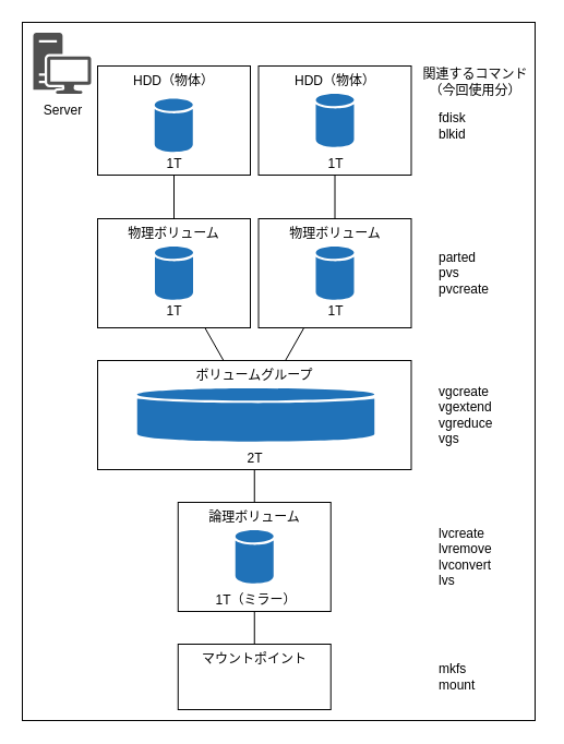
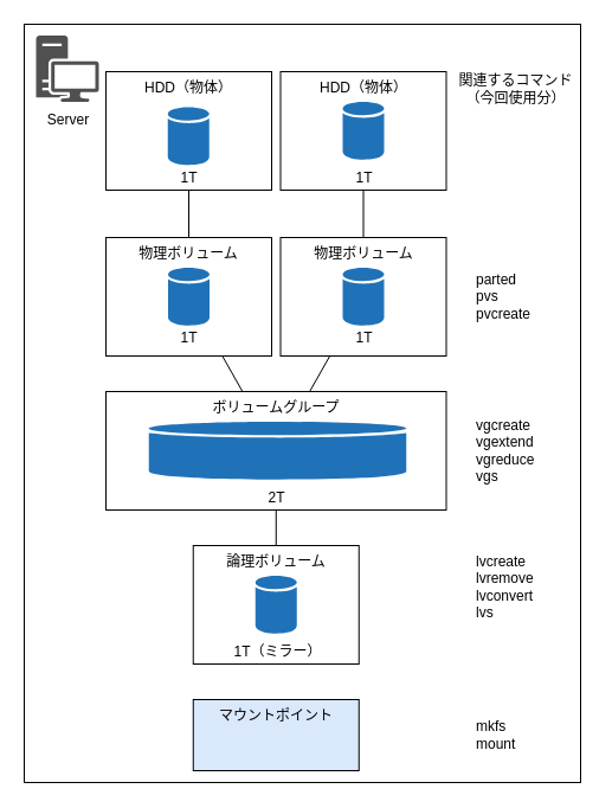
  <mxCell id="0" />
  <mxCell id="1" parent="0" />
  <mxCell id="2" value="" style="rounded=0;whiteSpace=wrap;html=1;" parent="1" vertex="1"><mxGeometry width="470" height="640" as="geometry" x="20" y="20" /></mxCell>
  <mxCell id="3" value="HDD（物体）" style="rounded=0;whiteSpace=wrap;html=1;align=center;verticalAlign=top;" parent="1" vertex="1"><mxGeometry x="89" y="60" width="140" height="100" as="geometry" /></mxCell>
  <mxCell id="4" value="" style="sketch=0;shadow=0;dashed=0;html=1;strokeColor=none;labelPosition=center;verticalLabelPosition=bottom;verticalAlign=top;outlineConnect=0;align=center;shape=mxgraph.office.databases.database;fillColor=#2072B8;" parent="1" vertex="1"><mxGeometry x="141.25" y="90" width="35" height="49" as="geometry" /></mxCell>
  <mxCell id="5" value="" style="sketch=0;pointerEvents=1;shadow=0;dashed=0;html=1;strokeColor=none;fillColor=#505050;labelPosition=center;verticalLabelPosition=bottom;verticalAlign=top;outlineConnect=0;align=center;shape=mxgraph.office.devices.workstation;" parent="1" vertex="1"><mxGeometry x="30" y="29.5" width="53" height="56" as="geometry" /></mxCell>
  <mxCell id="6" value="HDD（物体）" style="rounded=0;whiteSpace=wrap;html=1;align=center;verticalAlign=top;" parent="1" vertex="1"><mxGeometry x="236.5" y="60" width="140" height="100" as="geometry" /></mxCell>
  <mxCell id="7" value="" style="sketch=0;shadow=0;dashed=0;html=1;strokeColor=none;labelPosition=center;verticalLabelPosition=bottom;verticalAlign=top;outlineConnect=0;align=center;shape=mxgraph.office.databases.database;fillColor=#2072B8;" parent="1" vertex="1"><mxGeometry x="289" y="85.5" width="35" height="49" as="geometry" /></mxCell>
  <mxCell id="8" style="edgeStyle=none;html=1;exitX=0.5;exitY=0;exitDx=0;exitDy=0;entryX=0.5;entryY=1;entryDx=0;entryDy=0;endArrow=none;endFill=0;" parent="1" source="10" target="3" edge="1"><mxGeometry relative="1" as="geometry" /></mxCell>
  <mxCell id="9" style="edgeStyle=none;html=1;endArrow=none;endFill=0;" parent="1" source="10" target="16" edge="1"><mxGeometry relative="1" as="geometry" /></mxCell>
  <mxCell id="10" value="物理ボリューム" style="rounded=0;whiteSpace=wrap;html=1;align=center;verticalAlign=top;" parent="1" vertex="1"><mxGeometry x="89" y="200" width="140" height="100" as="geometry" /></mxCell>
  <mxCell id="11" value="" style="sketch=0;shadow=0;dashed=0;html=1;strokeColor=none;labelPosition=center;verticalLabelPosition=bottom;verticalAlign=top;outlineConnect=0;align=center;shape=mxgraph.office.databases.database;fillColor=#2072B8;" parent="1" vertex="1"><mxGeometry x="141.5" y="225.5" width="35" height="49" as="geometry" /></mxCell>
  <mxCell id="12" style="edgeStyle=none;html=1;entryX=0.5;entryY=1;entryDx=0;entryDy=0;endArrow=none;endFill=0;" parent="1" source="14" target="6" edge="1"><mxGeometry relative="1" as="geometry" /></mxCell>
  <mxCell id="13" style="edgeStyle=none;html=1;endArrow=none;endFill=0;" parent="1" source="14" target="16" edge="1"><mxGeometry relative="1" as="geometry" /></mxCell>
  <mxCell id="14" value="物理ボリューム" style="rounded=0;whiteSpace=wrap;html=1;align=center;verticalAlign=top;" parent="1" vertex="1"><mxGeometry x="236.5" y="200" width="140" height="100" as="geometry" /></mxCell>
  <mxCell id="15" value="" style="sketch=0;shadow=0;dashed=0;html=1;strokeColor=none;labelPosition=center;verticalLabelPosition=bottom;verticalAlign=top;outlineConnect=0;align=center;shape=mxgraph.office.databases.database;fillColor=#2072B8;" parent="1" vertex="1"><mxGeometry x="289" y="225.5" width="35" height="49" as="geometry" /></mxCell>
  <mxCell id="16" value="ボリュームグループ" style="rounded=0;whiteSpace=wrap;html=1;align=center;verticalAlign=top;" parent="1" vertex="1"><mxGeometry x="89" y="330" width="287.5" height="100" as="geometry" /></mxCell>
  <mxCell id="17" value="" style="sketch=0;shadow=0;dashed=0;html=1;strokeColor=none;labelPosition=center;verticalLabelPosition=bottom;verticalAlign=top;outlineConnect=0;align=center;shape=mxgraph.office.databases.database;fillColor=#2072B8;" parent="1" vertex="1"><mxGeometry x="125.25" y="355.5" width="217.5" height="49" as="geometry" /></mxCell>
  <mxCell id="18" style="edgeStyle=none;html=1;entryX=0.5;entryY=1;entryDx=0;entryDy=0;endArrow=none;endFill=0;" parent="1" source="19" target="16" edge="1"><mxGeometry relative="1" as="geometry" /></mxCell>
  <mxCell id="19" value="論理ボリューム" style="rounded=0;whiteSpace=wrap;html=1;align=center;verticalAlign=top;" parent="1" vertex="1"><mxGeometry x="162.75" y="460" width="140" height="100" as="geometry" /></mxCell>
  <mxCell id="20" value="" style="sketch=0;shadow=0;dashed=0;html=1;strokeColor=none;labelPosition=center;verticalLabelPosition=bottom;verticalAlign=top;outlineConnect=0;align=center;shape=mxgraph.office.databases.database;fillColor=#2072B8;" parent="1" vertex="1"><mxGeometry x="215.25" y="485.5" width="35" height="49" as="geometry" /></mxCell>
- <mxCell id="21" style="edgeStyle=none;html=1;entryX=0.5;entryY=1;entryDx=0;entryDy=0;endArrow=none;endFill=0;" parent="1" source="22" target="19" edge="1"><mxGeometry relative="1" as="geometry" /></mxCell>
- <mxCell id="22" value="マウントポイント" style="rounded=0;whiteSpace=wrap;html=1;align=center;verticalAlign=top;" parent="1" vertex="1"><mxGeometry x="162.75" y="590" width="140" height="60" as="geometry" /></mxCell>
- <mxCell id="23" value="&lt;div&gt;fdisk&lt;/div&gt;&lt;div&gt;blkid&lt;br&gt;&lt;/div&gt;" style="text;html=1;align=left;verticalAlign=middle;resizable=0;points=[];autosize=1;strokeColor=none;fillColor=none;" parent="1" vertex="1"><mxGeometry x="400" y="94.5" width="50" height="40" as="geometry" /></mxCell>
+ <mxCell id="22" value="マウントポイント" style="rounded=0;whiteSpace=wrap;html=1;align=center;verticalAlign=top;fillColor=#dae8fc;" parent="1" vertex="1"><mxGeometry x="162.75" y="590" width="140" height="60" as="geometry" /></mxCell>
  <mxCell id="24" value="&lt;div&gt;&lt;span style=&quot;text-align: center;&quot;&gt;parted&lt;/span&gt;&lt;br&gt;&lt;/div&gt;&lt;div&gt;pvs&lt;/div&gt;&lt;div&gt;pvcreate&lt;/div&gt;" style="text;html=1;align=left;verticalAlign=middle;resizable=0;points=[];autosize=1;strokeColor=none;fillColor=none;" parent="1" vertex="1"><mxGeometry x="400" y="220" width="70" height="60" as="geometry" /></mxCell>
  <mxCell id="25" value="&lt;div&gt;vgcreate&lt;/div&gt;&lt;div&gt;vgextend&lt;/div&gt;&lt;div&gt;vgreduce&lt;/div&gt;&lt;div&gt;vgs&lt;/div&gt;" style="text;html=1;align=left;verticalAlign=middle;resizable=0;points=[];autosize=1;strokeColor=none;fillColor=none;" parent="1" vertex="1"><mxGeometry x="400" y="345" width="70" height="70" as="geometry" /></mxCell>
- <mxCell id="26" value="&lt;div&gt;lvcreate&lt;/div&gt;&lt;div&gt;lvremove&lt;/div&gt;&lt;div&gt;&lt;span style=&quot;background-color: initial;&quot;&gt;lvconvert&lt;/span&gt;&lt;br&gt;&lt;/div&gt;&lt;div&gt;lvs&lt;span style=&quot;background-color: initial;&quot;&gt;&lt;br&gt;&lt;/span&gt;&lt;/div&gt;" style="text;html=1;align=left;verticalAlign=middle;resizable=0;points=[];autosize=1;strokeColor=none;fillColor=none;" parent="1" vertex="1"><mxGeometry x="400" y="475" width="70" height="70" as="geometry" /></mxCell>
+ <mxCell id="26" value="&lt;div&gt;lvcreate&lt;/div&gt;&lt;div&gt;lvremove&lt;/div&gt;&lt;div&gt;&lt;span style=&quot;background-color: initial;&quot;&gt;lvconvert&lt;/span&gt;&lt;br&gt;&lt;/div&gt;&lt;div&gt;lvs&lt;span style=&quot;background-color: initial;&quot;&gt;&lt;br&gt;&lt;/span&gt;&lt;/div&gt;" style="text;html=1;align=left;verticalAlign=middle;resizable=0;points=[];autosize=1;strokeColor=none;fillColor=none;" parent="1" vertex="1"><mxGeometry x="400" y="460" width="70" height="70" as="geometry" /></mxCell>
  <mxCell id="27" value="&lt;div&gt;&lt;span style=&quot;background-color: initial;&quot;&gt;mkfs&lt;/span&gt;&lt;br&gt;&lt;/div&gt;&lt;div&gt;mount&lt;/div&gt;" style="text;html=1;align=left;verticalAlign=middle;resizable=0;points=[];autosize=1;strokeColor=none;fillColor=none;" parent="1" vertex="1"><mxGeometry x="400" y="600" width="60" height="40" as="geometry" /></mxCell>
  <mxCell id="28" value="関連するコマンド&lt;br&gt;（今回使用分）" style="text;html=1;align=center;verticalAlign=middle;resizable=0;points=[];autosize=1;strokeColor=none;fillColor=none;" parent="1" vertex="1"><mxGeometry x="375" y="54.5" width="120" height="40" as="geometry" /></mxCell>
  <mxCell id="29" value="1T" style="text;html=1;align=center;verticalAlign=middle;resizable=0;points=[];autosize=1;strokeColor=none;fillColor=none;" parent="1" vertex="1"><mxGeometry x="139" y="134.5" width="40" height="30" as="geometry" /></mxCell>
  <mxCell id="30" value="1T" style="text;html=1;align=center;verticalAlign=middle;resizable=0;points=[];autosize=1;strokeColor=none;fillColor=none;" parent="1" vertex="1"><mxGeometry x="286.5" y="134.5" width="40" height="30" as="geometry" /></mxCell>
  <mxCell id="31" value="1T" style="text;html=1;align=center;verticalAlign=middle;resizable=0;points=[];autosize=1;strokeColor=none;fillColor=none;" parent="1" vertex="1"><mxGeometry x="139" y="270" width="40" height="30" as="geometry" /></mxCell>
  <mxCell id="32" value="1T" style="text;html=1;align=center;verticalAlign=middle;resizable=0;points=[];autosize=1;strokeColor=none;fillColor=none;" parent="1" vertex="1"><mxGeometry x="286.5" y="270" width="40" height="30" as="geometry" /></mxCell>
  <mxCell id="33" value="2T" style="text;html=1;align=center;verticalAlign=middle;resizable=0;points=[];autosize=1;strokeColor=none;fillColor=none;" parent="1" vertex="1"><mxGeometry x="212.75" y="404.5" width="40" height="30" as="geometry" /></mxCell>
  <mxCell id="34" value="1T（ミラー）" style="text;html=1;align=center;verticalAlign=middle;resizable=0;points=[];autosize=1;strokeColor=none;fillColor=none;" parent="1" vertex="1"><mxGeometry x="184" y="534.5" width="100" height="30" as="geometry" /></mxCell>
  <mxCell id="35" value="Server" style="text;html=1;align=center;verticalAlign=middle;resizable=0;points=[];autosize=1;strokeColor=none;fillColor=none;" parent="1" vertex="1"><mxGeometry x="26.5" y="86" width="60" height="30" as="geometry" /></mxCell>
